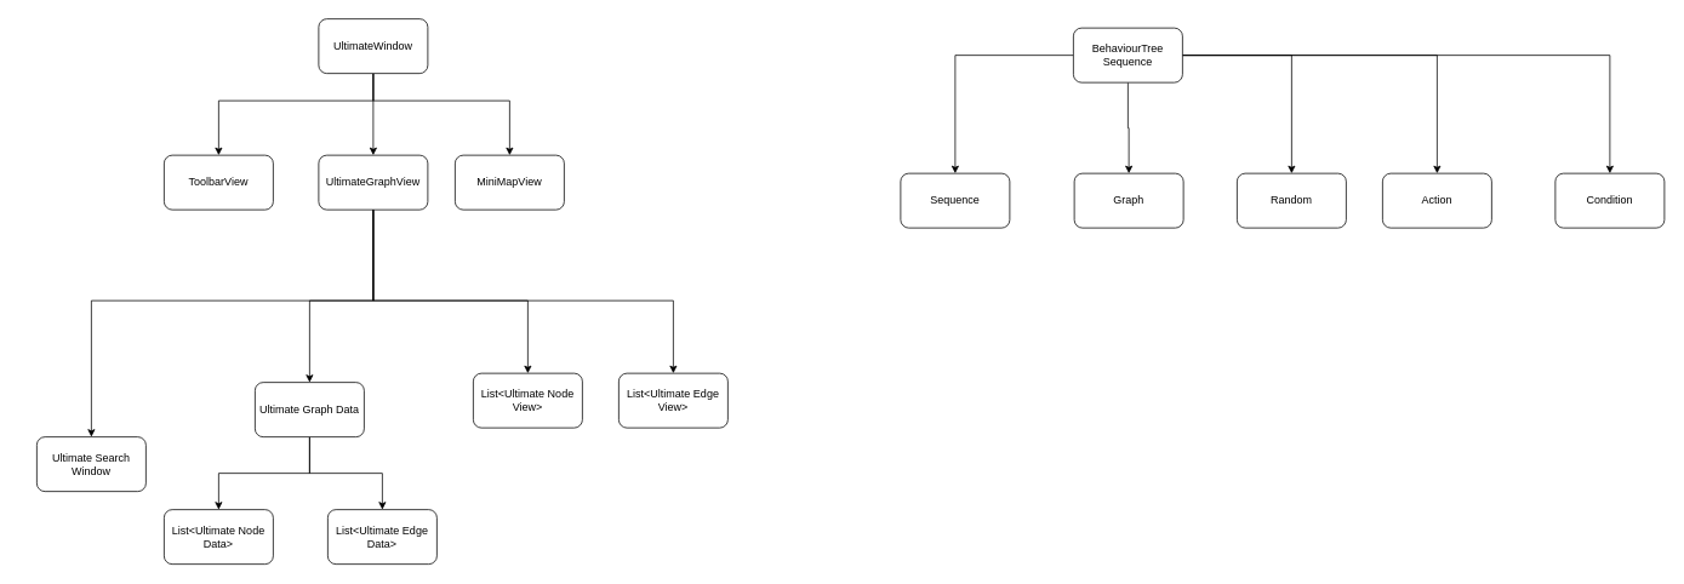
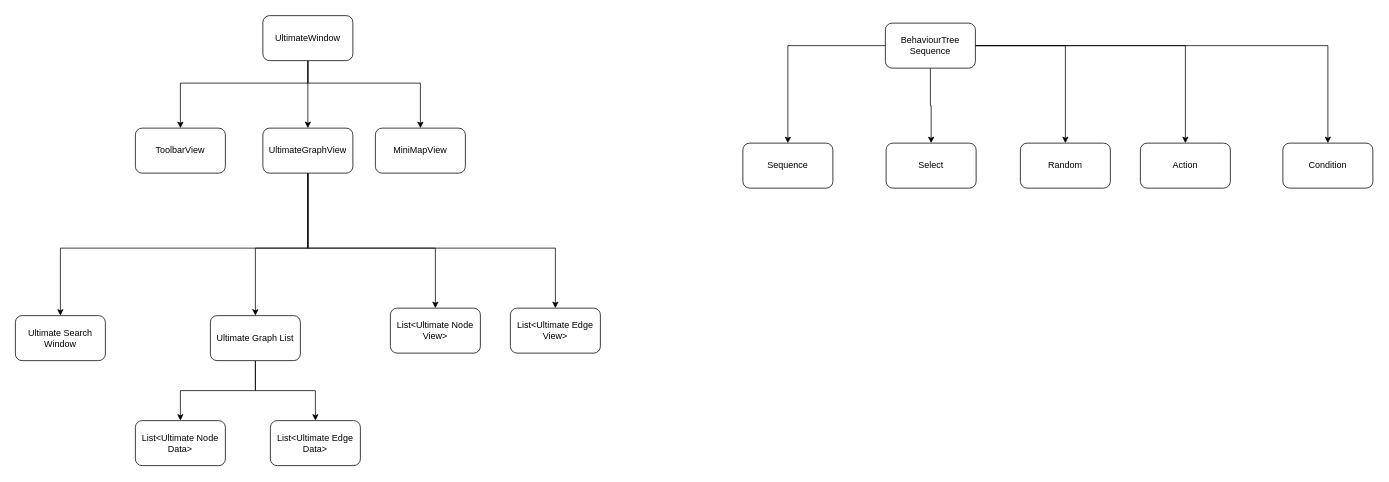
  <mxCell id="0" />
  <mxCell id="1" parent="0" />
  <mxCell id="2" style="edgeStyle=orthogonalEdgeStyle;rounded=0;orthogonalLoop=1;jettySize=auto;html=1;" parent="1" source="4" target="7" edge="1"><mxGeometry relative="1" as="geometry"><Array as="points"><mxPoint x="410" y="330" /></Array></mxGeometry></mxCell>
  <mxCell id="3" style="edgeStyle=orthogonalEdgeStyle;rounded=0;orthogonalLoop=1;jettySize=auto;html=1;entryX=0.5;entryY=0;entryDx=0;entryDy=0;" parent="1" source="4" target="20" edge="1"><mxGeometry relative="1" as="geometry"><Array as="points"><mxPoint x="410" y="330" /><mxPoint x="740" y="330" /></Array></mxGeometry></mxCell>
  <mxCell id="4" value="UltimateGraphView" style="rounded=1;whiteSpace=wrap;html=1;" parent="1" vertex="1"><mxGeometry x="350" y="170" width="120" height="60" as="geometry" /></mxCell>
  <mxCell id="5" value="" style="edgeStyle=orthogonalEdgeStyle;rounded=0;orthogonalLoop=1;jettySize=auto;html=1;exitX=0.5;exitY=1;exitDx=0;exitDy=0;" parent="1" source="4" target="16" edge="1"><mxGeometry relative="1" as="geometry"><Array as="points"><mxPoint x="410" y="330" /><mxPoint x="340" y="330" /></Array></mxGeometry></mxCell>
  <mxCell id="6" style="edgeStyle=orthogonalEdgeStyle;rounded=0;orthogonalLoop=1;jettySize=auto;html=1;entryX=0.5;entryY=0;entryDx=0;entryDy=0;" parent="1" source="4" target="19" edge="1"><mxGeometry relative="1" as="geometry"><mxPoint x="650" y="450" as="targetPoint" /><Array as="points"><mxPoint x="410" y="330" /><mxPoint x="580" y="330" /></Array></mxGeometry></mxCell>
- <mxCell id="7" value="Ultimate Search Window" style="whiteSpace=wrap;html=1;rounded=1;" parent="1" vertex="1"><mxGeometry x="40" y="480" width="120" height="60" as="geometry" /></mxCell>
+ <mxCell id="7" value="Ultimate Search Window" style="whiteSpace=wrap;html=1;rounded=1;" parent="1" vertex="1"><mxGeometry x="20" y="420" width="120" height="60" as="geometry" /></mxCell>
  <mxCell id="8" style="edgeStyle=orthogonalEdgeStyle;rounded=0;orthogonalLoop=1;jettySize=auto;html=1;" parent="1" source="11" target="4" edge="1"><mxGeometry relative="1" as="geometry" /></mxCell>
  <mxCell id="9" value="" style="edgeStyle=orthogonalEdgeStyle;rounded=0;orthogonalLoop=1;jettySize=auto;html=1;" parent="1" source="11" target="12" edge="1"><mxGeometry relative="1" as="geometry"><Array as="points"><mxPoint x="410" y="110" /><mxPoint x="560" y="110" /></Array></mxGeometry></mxCell>
  <mxCell id="10" value="" style="edgeStyle=orthogonalEdgeStyle;rounded=0;orthogonalLoop=1;jettySize=auto;html=1;" parent="1" source="11" target="13" edge="1"><mxGeometry relative="1" as="geometry"><Array as="points"><mxPoint x="410" y="110" /><mxPoint x="240" y="110" /></Array></mxGeometry></mxCell>
  <mxCell id="11" value="UltimateWindow" style="rounded=1;whiteSpace=wrap;html=1;" parent="1" vertex="1"><mxGeometry x="350" y="20" width="120" height="60" as="geometry" /></mxCell>
  <mxCell id="12" value="MiniMapView" style="rounded=1;whiteSpace=wrap;html=1;" parent="1" vertex="1"><mxGeometry x="500" y="170" width="120" height="60" as="geometry" /></mxCell>
  <mxCell id="13" value="ToolbarView" style="rounded=1;whiteSpace=wrap;html=1;" parent="1" vertex="1"><mxGeometry x="180" y="170" width="120" height="60" as="geometry" /></mxCell>
  <mxCell id="14" value="" style="edgeStyle=orthogonalEdgeStyle;rounded=0;orthogonalLoop=1;jettySize=auto;html=1;" parent="1" source="16" target="17" edge="1"><mxGeometry relative="1" as="geometry" /></mxCell>
  <mxCell id="15" style="edgeStyle=orthogonalEdgeStyle;rounded=0;orthogonalLoop=1;jettySize=auto;html=1;" parent="1" source="16" target="18" edge="1"><mxGeometry relative="1" as="geometry"><Array as="points"><mxPoint x="340" y="520" /><mxPoint x="420" y="520" /></Array></mxGeometry></mxCell>
- <mxCell id="16" value="Ultimate Graph Data" style="whiteSpace=wrap;html=1;rounded=1;" parent="1" vertex="1"><mxGeometry x="280" y="420" width="120" height="60" as="geometry" /></mxCell>
+ <mxCell id="16" value="Ultimate Graph List" style="whiteSpace=wrap;html=1;rounded=1;" parent="1" vertex="1"><mxGeometry x="280" y="420" width="120" height="60" as="geometry" /></mxCell>
  <mxCell id="17" value="List&amp;lt;Ultimate Node Data&amp;gt;" style="whiteSpace=wrap;html=1;rounded=1;" parent="1" vertex="1"><mxGeometry x="180" y="560" width="120" height="60" as="geometry" /></mxCell>
  <mxCell id="18" value="List&amp;lt;Ultimate&amp;nbsp;Edge Data&amp;gt;" style="whiteSpace=wrap;html=1;rounded=1;" parent="1" vertex="1"><mxGeometry x="360" y="560" width="120" height="60" as="geometry" /></mxCell>
  <mxCell id="19" value="List&amp;lt;Ultimate Node View&amp;gt;" style="whiteSpace=wrap;html=1;rounded=1;" parent="1" vertex="1"><mxGeometry x="520" y="410" width="120" height="60" as="geometry" /></mxCell>
  <mxCell id="20" value="List&amp;lt;Ultimate Edge View&amp;gt;" style="whiteSpace=wrap;html=1;rounded=1;" parent="1" vertex="1"><mxGeometry x="680" y="410" width="120" height="60" as="geometry" /></mxCell>
  <mxCell id="21" value="" style="edgeStyle=orthogonalEdgeStyle;rounded=0;orthogonalLoop=1;jettySize=auto;html=1;" parent="1" source="26" target="27" edge="1"><mxGeometry relative="1" as="geometry" /></mxCell>
  <mxCell id="22" value="" style="edgeStyle=orthogonalEdgeStyle;rounded=0;orthogonalLoop=1;jettySize=auto;html=1;" parent="1" source="26" target="28" edge="1"><mxGeometry relative="1" as="geometry" /></mxCell>
  <mxCell id="23" value="" style="edgeStyle=orthogonalEdgeStyle;rounded=0;orthogonalLoop=1;jettySize=auto;html=1;" parent="1" source="26" target="29" edge="1"><mxGeometry relative="1" as="geometry" /></mxCell>
  <mxCell id="24" style="edgeStyle=orthogonalEdgeStyle;rounded=0;orthogonalLoop=1;jettySize=auto;html=1;" parent="1" source="26" target="30" edge="1"><mxGeometry relative="1" as="geometry" /></mxCell>
  <mxCell id="25" style="edgeStyle=orthogonalEdgeStyle;rounded=0;orthogonalLoop=1;jettySize=auto;html=1;" parent="1" source="26" target="31" edge="1"><mxGeometry relative="1" as="geometry" /></mxCell>
  <mxCell id="26" value="BehaviourTree&lt;br&gt;Sequence" style="rounded=1;whiteSpace=wrap;html=1;" parent="1" vertex="1"><mxGeometry x="1180" y="30" width="120" height="60" as="geometry" /></mxCell>
  <mxCell id="27" value="Sequence" style="rounded=1;whiteSpace=wrap;html=1;" parent="1" vertex="1"><mxGeometry x="990" y="190" width="120" height="60" as="geometry" /></mxCell>
- <mxCell id="28" value="Graph" style="rounded=1;whiteSpace=wrap;html=1;" parent="1" vertex="1"><mxGeometry x="1181" y="190" width="120" height="60" as="geometry" /></mxCell>
+ <mxCell id="28" value="Select" style="rounded=1;whiteSpace=wrap;html=1;" parent="1" vertex="1"><mxGeometry x="1181" y="190" width="120" height="60" as="geometry" /></mxCell>
  <mxCell id="29" value="Random" style="rounded=1;whiteSpace=wrap;html=1;" parent="1" vertex="1"><mxGeometry x="1360" y="190" width="120" height="60" as="geometry" /></mxCell>
  <mxCell id="30" value="Action" style="rounded=1;whiteSpace=wrap;html=1;" parent="1" vertex="1"><mxGeometry x="1520" y="190" width="120" height="60" as="geometry" /></mxCell>
  <mxCell id="31" value="Condition" style="rounded=1;whiteSpace=wrap;html=1;" parent="1" vertex="1"><mxGeometry x="1710" y="190" width="120" height="60" as="geometry" /></mxCell>
